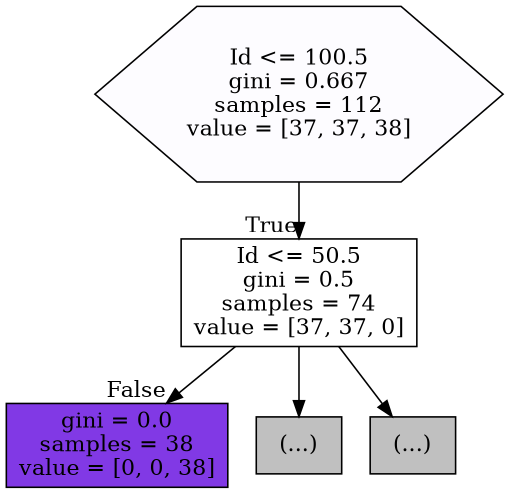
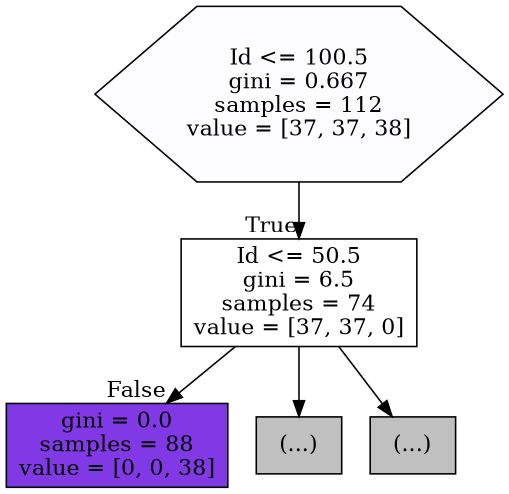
  digraph {
    node [color=black fillcolor="#C0C0C0" shape=box style=filled]
    n1 [fillcolor="#fdfcff" label="Id <= 100.5\ngini = 0.667\nsamples = 112\nvalue = [37, 37, 38]" shape=hexagon]
-   n2 [fillcolor="#ffffff" label="Id <= 50.5\ngini = 0.5\nsamples = 74\nvalue = [37, 37, 0]"]
-   n3 [fillcolor="#8139e5" label="gini = 0.0\nsamples = 38\nvalue = [0, 0, 38]"]
+   n2 [fillcolor="#ffffff" label="Id <= 50.5\ngini = 6.5\nsamples = 74\nvalue = [37, 37, 0]"]
+   n3 [fillcolor="#8139e5" label="gini = 0.0\nsamples = 88\nvalue = [0, 0, 38]"]
    n4 [label="(...)"]
    n5 [label="(...)"]
    n1 -> n2 [headlabel=True labelangle=45 labeldistance=2.5]
    n2 -> n3 [headlabel=False labelangle=-45 labeldistance=2.5]
    n2 -> n4
    n2 -> n5
  }
